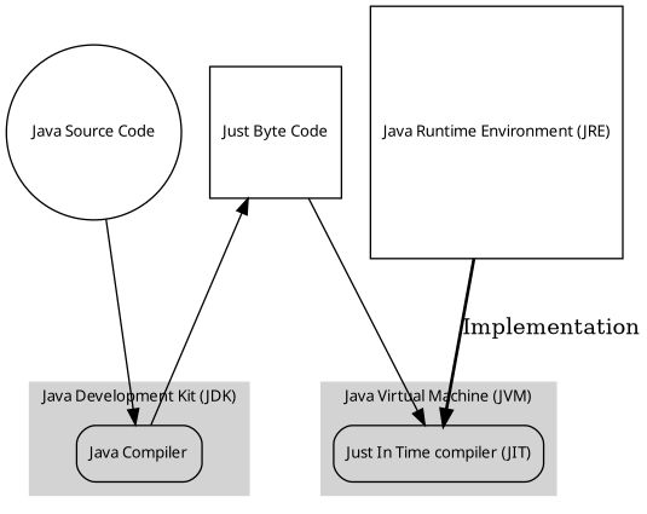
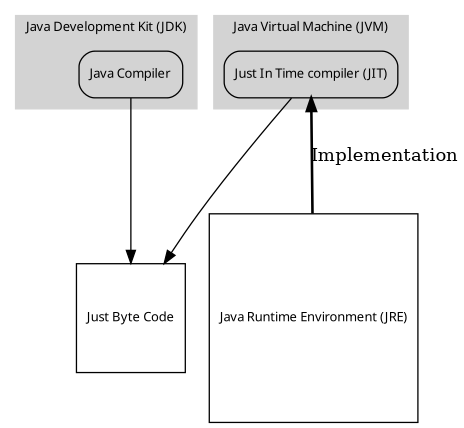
  digraph {
    compound=true
    fontname=Verdana
    fontsize=10
    node [fontname=Verdana fontsize=10 shape=square]
    edge [minlen=2]
-   n1 [label="Java Source Code" shape=circle]
    n2 [label="Just Byte Code"]
    n3 [label="Java Runtime Environment (JRE)"]
    n4 [label="Java Compiler" shape=Mrecord style=filled]
    n5 [label="Just In Time compiler (JIT)" shape=Mrecord style=filled]
    subgraph sub_1 {
      rank=same
-     n1
      n2
      n3
    }
    subgraph cluster_2 {
      color=lightgrey
      label="Java Development Kit (JDK)"
      style=filled
      n4
    }
    subgraph cluster_3 {
      color=lightgrey
      label="Java Source Code"
      style=filled
    }
    subgraph cluster_4 {
      color=lightgrey
      label="Java Virtual Machine (JVM)"
      style=filled
      n5
    }
-   n1 -> n4
-   n2 -> n5
+   n5 -> n2
    n3 -> n5 [label=Implementation penwidth=2 minlen=""]
    n4 -> n2
  }
